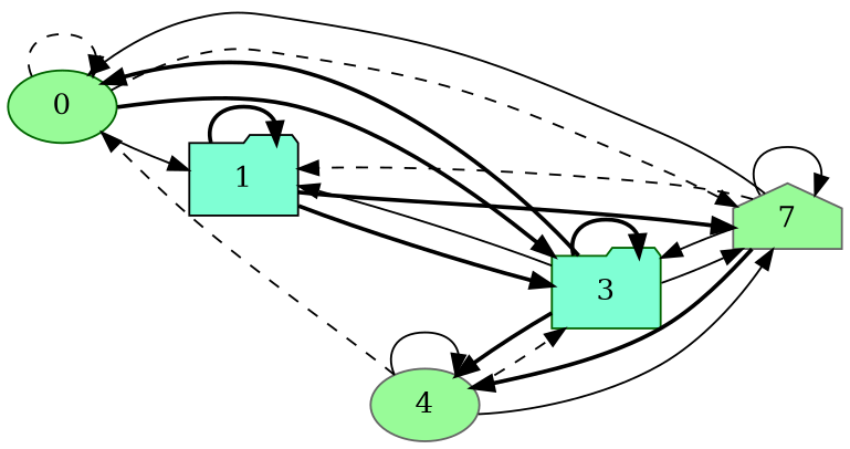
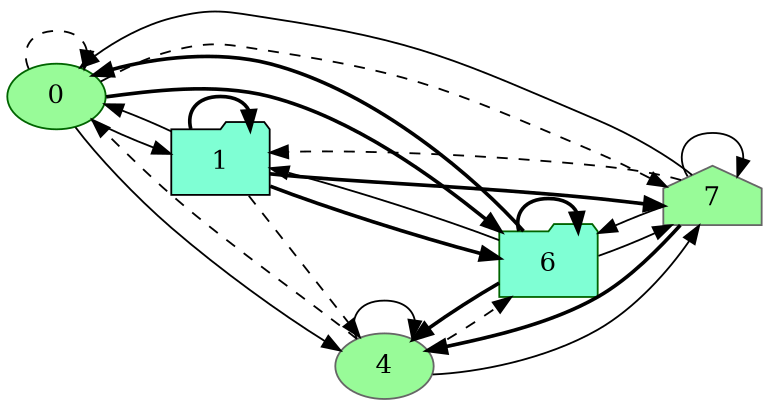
  digraph {
    rankdir=LR
    node [color=darkgreen fillcolor=palegreen shape=ellipse style=filled]
    edge [style=solid]
    0
    1 [color=black fillcolor=aquamarine shape=folder]
    n3 [color=gray40 label=7 shape=house]
-   3 [fillcolor=aquamarine shape=folder]
+   3 [fillcolor=aquamarine shape=folder label=6]
    4 [color=gray40]
    0 -> 0 [style=dashed]
    0 -> 1
    0 -> n3 [style=dashed]
    0 -> 3 [style=bold]
+   0 -> 4
+   1 -> 0
    1 -> 1 [style=bold]
    1 -> n3 [style=bold]
    1 -> 3 [style=bold]
+   1 -> 4 [style=dashed]
    n3 -> 0
    n3 -> 1 [style=dashed]
    n3 -> n3
    n3 -> 3
    n3 -> 4 [style=bold]
    3 -> 0 [style=bold]
    3 -> 1
    3 -> n3
    3 -> 3 [style=bold]
    3 -> 4 [style=bold]
    4 -> 0 [style=dashed]
    4 -> n3
    4 -> 3 [style=dashed]
    4 -> 4
  }
